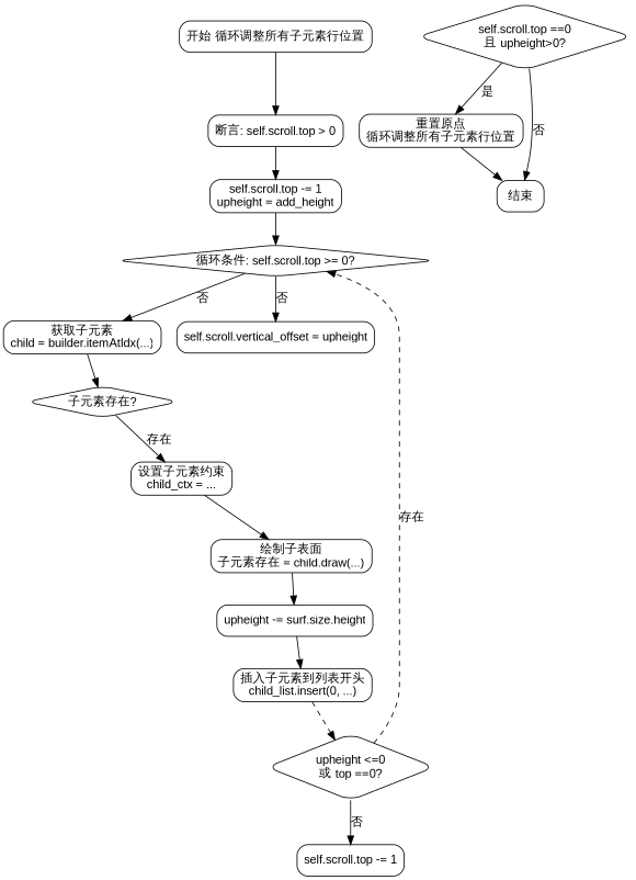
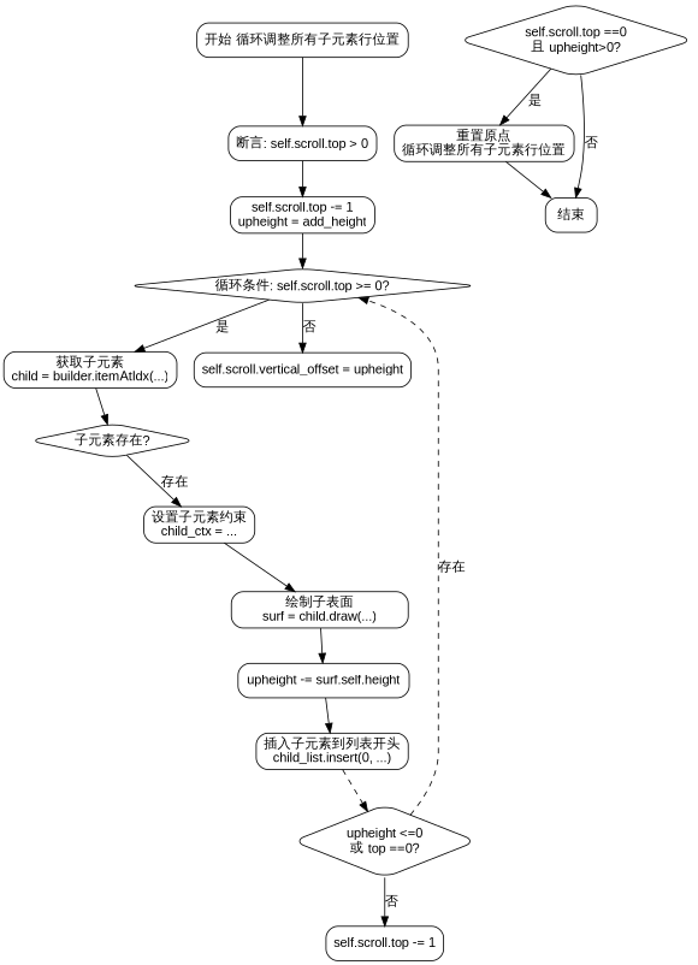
  digraph {
    node [fontname=Arial shape=rectangle style=rounded]
    edge [fontname=Arial]
    n1 [label="开始 循环调整所有子元素行位置"]
    n2 [label="断言: self.scroll.top > 0"]
    n3 [label="self.scroll.top -= 1\nupheight = add_height"]
    n4 [label="循环条件: self.scroll.top >= 0?" shape=diamond]
    n5 [label="获取子元素\nchild = builder.itemAtIdx(...)"]
    n6 [label="self.scroll.vertical_offset = upheight"]
    n7 [label="子元素存在?" shape=diamond]
    n8 [label="设置子元素约束\nchild_ctx = ..."]
-   n9 [label="绘制子表面\n子元素存在 = child.draw(...)"]
+   n9 [label="绘制子表面\nsurf = child.draw(...)"]
    n10 [label="self.scroll.top -= 1"]
-   n11 [label="upheight -= surf.size.height"]
+   n11 [label="upheight -= surf.self.height"]
    n12 [label="插入子元素到列表开头\nchild_list.insert(0, ...)"]
    n13 [label="upheight <=0\n或 top ==0?" shape=diamond]
    n14 [label="self.scroll.top ==0\n且 upheight>0?" shape=diamond]
    n15 [label="重置原点\n循环调整所有子元素行位置"]
    n16 [label="结束"]
    n1 -> n2
    n2 -> n3
    n3 -> n4
-   n4 -> n5 [label="否"]
+   n4 -> n5 [label="是"]
    n4 -> n6 [label="否"]
    n5 -> n7
    n7 -> n8 [label="存在"]
    n8 -> n9
    n9 -> n11
    n11 -> n12
    n12 -> n13 [style=dashed]
    n13 -> n4 [label="存在" style=dashed]
    n13 -> n10 [label="否"]
    n14 -> n15 [label="是"]
    n14 -> n16 [label="否"]
    n15 -> n16
  }
